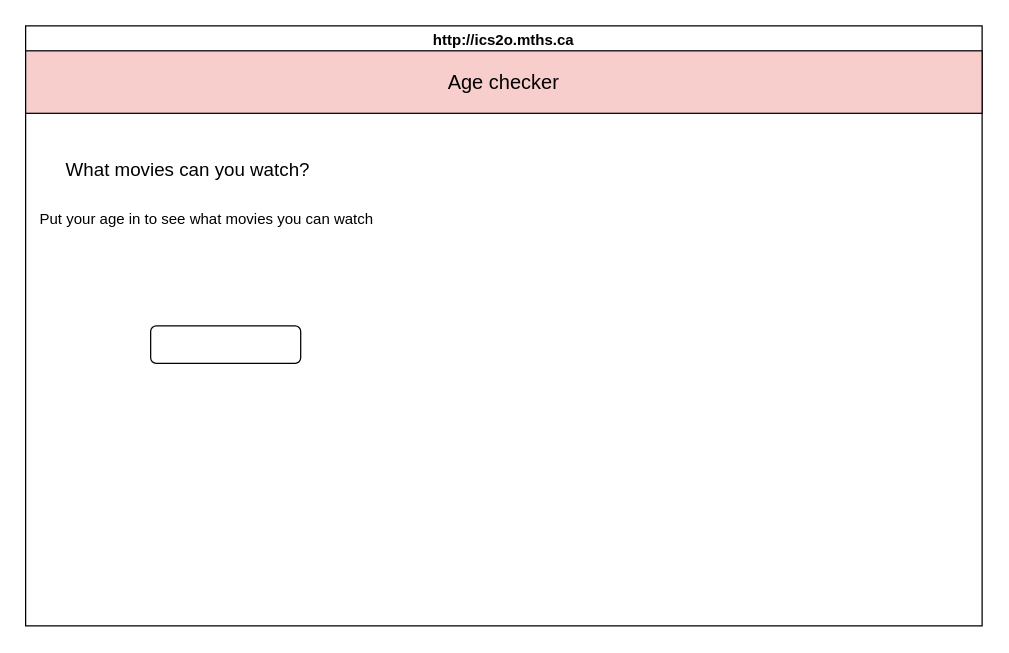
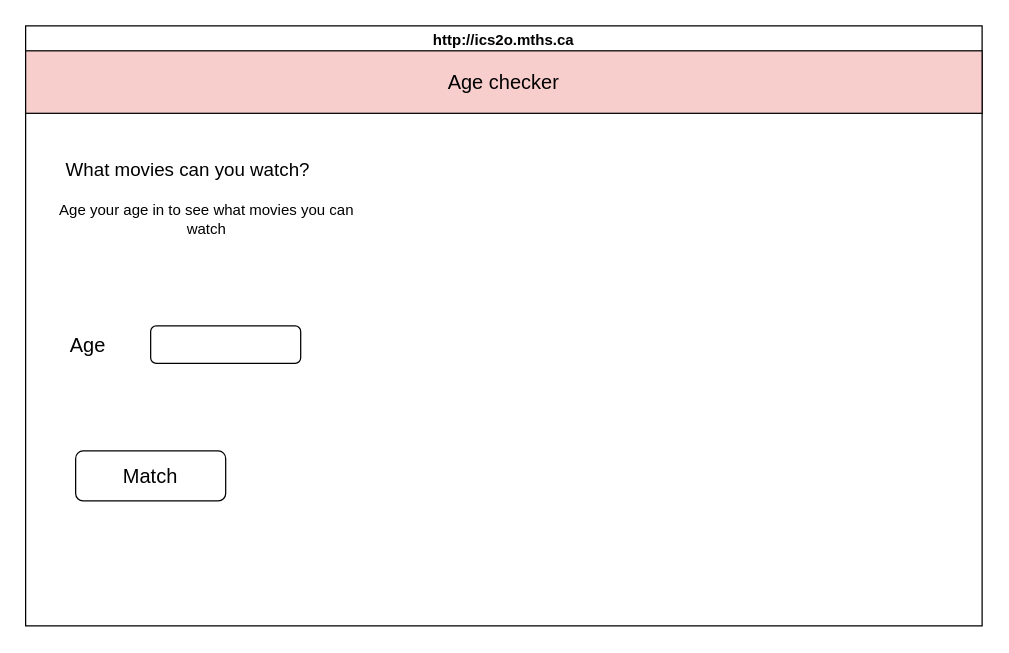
  <mxCell id="0" />
  <mxCell id="1" parent="0" />
  <mxCell id="2" value="http://ics2o.mths.ca" style="swimlane;whiteSpace=wrap;html=1;" parent="1" vertex="1"><mxGeometry x="20" y="20" width="765" height="480" as="geometry" /></mxCell>
  <mxCell id="3" value="&lt;font style=&quot;font-size: 16px;&quot;&gt;Age checker&lt;/font&gt;" style="rounded=0;whiteSpace=wrap;html=1;fillColor=#f8cecc;" parent="2" vertex="1"><mxGeometry y="20" width="765" height="50" as="geometry" /></mxCell>
  <mxCell id="4" value="&lt;span style=&quot;font-size: 15px;&quot;&gt;What movies can you watch?&lt;/span&gt;" style="text;html=1;strokeColor=none;fillColor=none;align=center;verticalAlign=middle;whiteSpace=wrap;rounded=0;" parent="2" vertex="1"><mxGeometry x="30" y="100" width="200" height="30" as="geometry" /></mxCell>
- <mxCell id="5" value="Put your age in to see what movies you can watch" style="text;html=1;strokeColor=none;fillColor=none;align=center;verticalAlign=middle;whiteSpace=wrap;rounded=0;" parent="2" vertex="1"><mxGeometry x="10" y="140" width="270" height="30" as="geometry" /></mxCell>
+ <mxCell id="5" value="Age your age in to see what movies you can watch" style="text;html=1;strokeColor=none;fillColor=none;align=center;verticalAlign=middle;whiteSpace=wrap;rounded=0;" parent="2" vertex="1"><mxGeometry x="10" y="140" width="270" height="30" as="geometry" /></mxCell>
+ <mxCell id="6" value="&lt;span style=&quot;font-size: 16px;&quot;&gt;Match&lt;br&gt;&lt;/span&gt;" style="rounded=1;whiteSpace=wrap;html=1;" parent="2" vertex="1"><mxGeometry x="40" y="340" width="120" height="40" as="geometry" /></mxCell>
  <mxCell id="7" value="" style="rounded=1;whiteSpace=wrap;html=1;fontSize=16;" vertex="1" parent="2"><mxGeometry x="100" y="240" width="120" height="30" as="geometry" /></mxCell>
+ <mxCell id="8" value="Age" style="text;html=1;strokeColor=none;fillColor=none;align=center;verticalAlign=middle;whiteSpace=wrap;rounded=0;fontSize=16;" vertex="1" parent="2"><mxGeometry x="20" y="240" width="60" height="30" as="geometry" /></mxCell>
